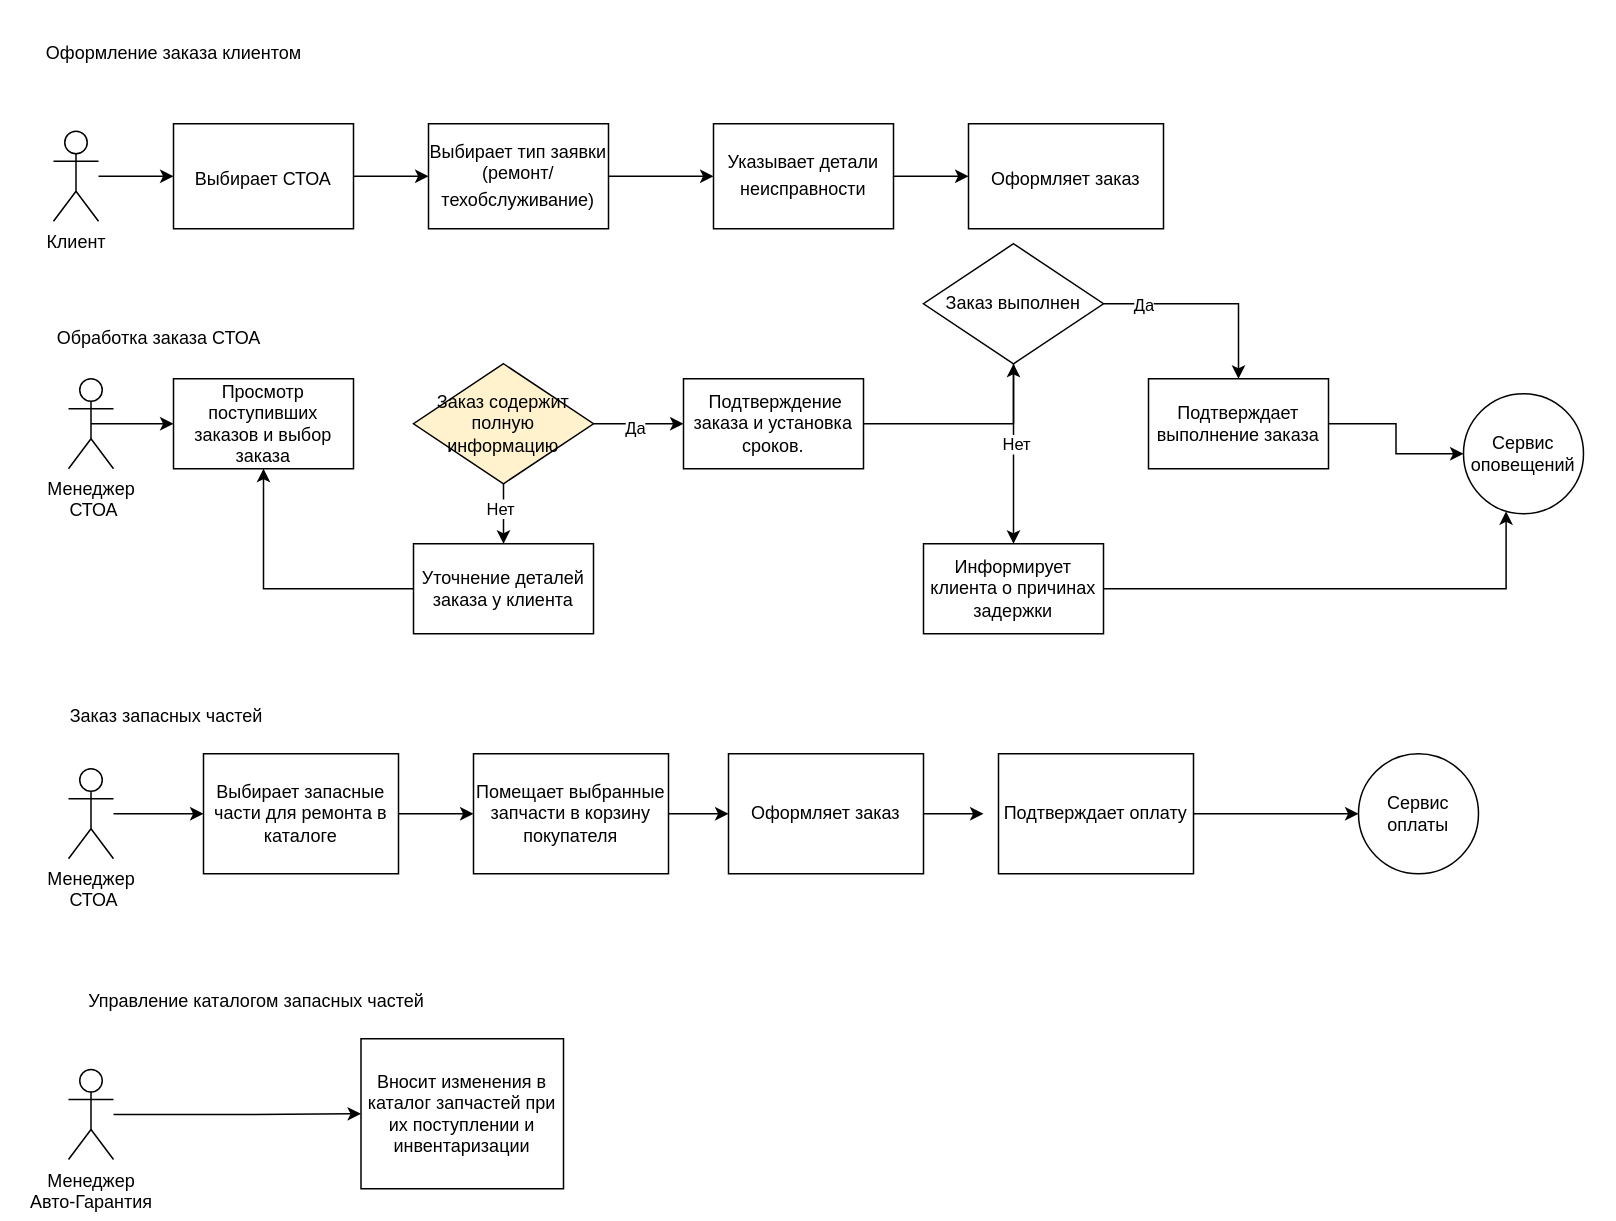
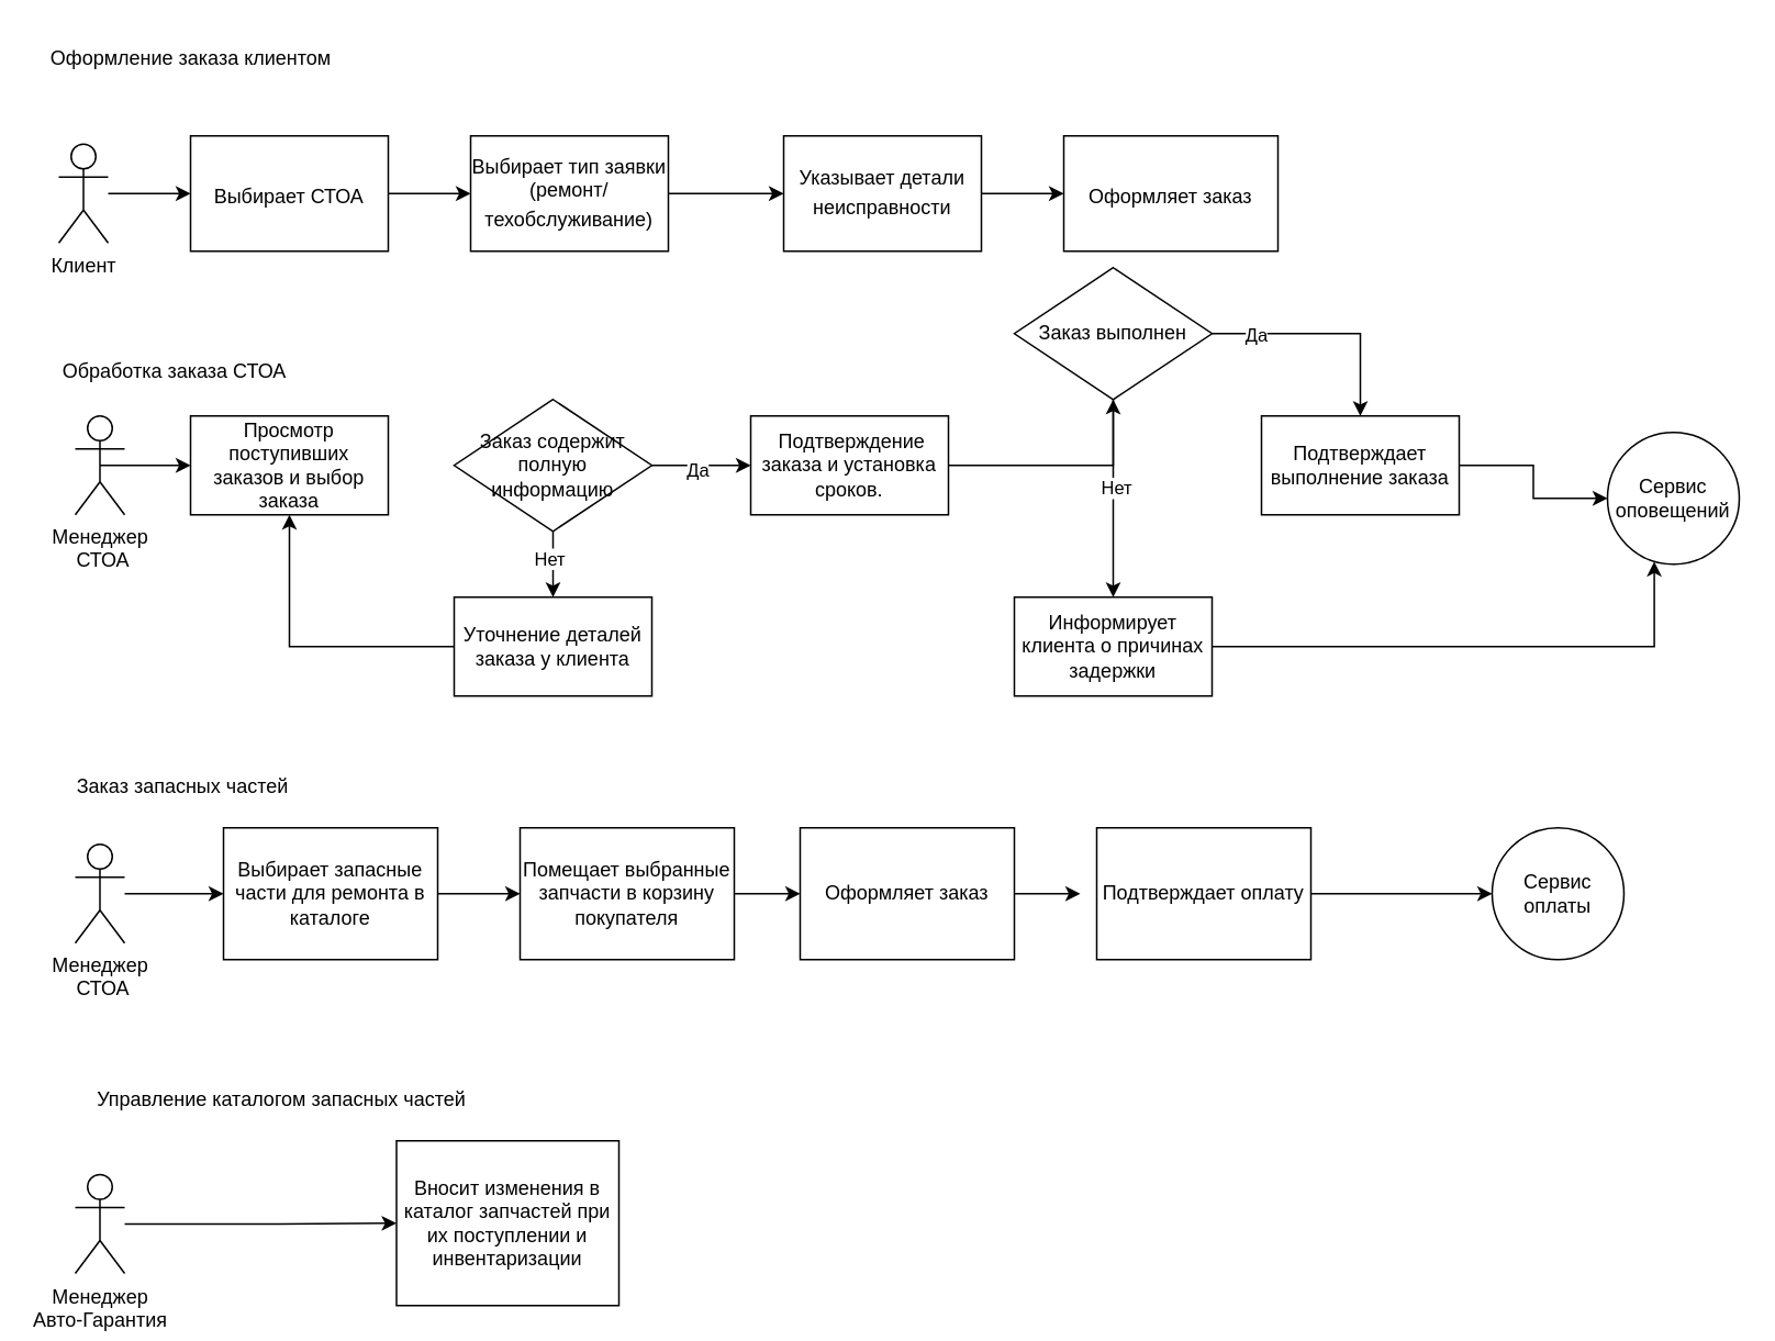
  <mxCell id="0" />
  <mxCell id="1" parent="0" />
  <mxCell id="2" value="Оформление заказа клиентом" style="text;html=1;align=center;verticalAlign=middle;resizable=0;points=[];autosize=1;strokeColor=none;fillColor=none;" parent="1" vertex="1"><mxGeometry x="20" y="20" width="190" height="30" as="geometry" /></mxCell>
  <mxCell id="3" value="" style="edgeStyle=orthogonalEdgeStyle;rounded=0;orthogonalLoop=1;jettySize=auto;html=1;" edge="1" parent="1" source="4" target="6"><mxGeometry relative="1" as="geometry" /></mxCell>
  <mxCell id="4" value="&lt;div style=&quot;text-align: left;&quot;&gt;Выбирает СТОА&lt;font face=&quot;Söhne, ui-sans-serif, system-ui, -apple-system, Segoe UI, Roboto, Ubuntu, Cantarell, Noto Sans, sans-serif, Helvetica Neue, Arial, Apple Color Emoji, Segoe UI Emoji, Segoe UI Symbol, Noto Color Emoji&quot; color=&quot;#374151&quot;&gt;&lt;span style=&quot;font-size: 16px;&quot;&gt;&lt;br&gt;&lt;/span&gt;&lt;/font&gt;&lt;/div&gt;" style="whiteSpace=wrap;html=1;" parent="1" vertex="1"><mxGeometry x="115" y="82" width="120" height="70" as="geometry" /></mxCell>
  <mxCell id="5" style="edgeStyle=orthogonalEdgeStyle;rounded=0;orthogonalLoop=1;jettySize=auto;html=1;exitX=1;exitY=0.5;exitDx=0;exitDy=0;entryX=0;entryY=0.5;entryDx=0;entryDy=0;" edge="1" parent="1" source="6" target="8"><mxGeometry relative="1" as="geometry" /></mxCell>
  <mxCell id="6" value="&lt;div style=&quot;&quot;&gt;Выбирает тип заявки (ремонт/техобслуживание)&lt;font face=&quot;Söhne, ui-sans-serif, system-ui, -apple-system, Segoe UI, Roboto, Ubuntu, Cantarell, Noto Sans, sans-serif, Helvetica Neue, Arial, Apple Color Emoji, Segoe UI Emoji, Segoe UI Symbol, Noto Color Emoji&quot; color=&quot;#374151&quot;&gt;&lt;span style=&quot;font-size: 16px;&quot;&gt;&lt;br&gt;&lt;/span&gt;&lt;/font&gt;&lt;/div&gt;" style="whiteSpace=wrap;html=1;align=center;" parent="1" vertex="1"><mxGeometry x="285" y="82" width="120" height="70" as="geometry" /></mxCell>
  <mxCell id="7" style="edgeStyle=orthogonalEdgeStyle;rounded=0;orthogonalLoop=1;jettySize=auto;html=1;exitX=1;exitY=0.5;exitDx=0;exitDy=0;" edge="1" parent="1" source="8" target="9"><mxGeometry relative="1" as="geometry" /></mxCell>
  <mxCell id="8" value="&lt;div style=&quot;&quot;&gt;Указывает детали неисправности&lt;font face=&quot;Söhne, ui-sans-serif, system-ui, -apple-system, Segoe UI, Roboto, Ubuntu, Cantarell, Noto Sans, sans-serif, Helvetica Neue, Arial, Apple Color Emoji, Segoe UI Emoji, Segoe UI Symbol, Noto Color Emoji&quot; color=&quot;#374151&quot;&gt;&lt;span style=&quot;font-size: 16px;&quot;&gt;&lt;br&gt;&lt;/span&gt;&lt;/font&gt;&lt;/div&gt;" style="whiteSpace=wrap;html=1;align=center;" parent="1" vertex="1"><mxGeometry x="475" y="82" width="120" height="70" as="geometry" /></mxCell>
  <mxCell id="9" value="&lt;div style=&quot;text-align: left;&quot;&gt;Оформляет заказ&lt;font face=&quot;Söhne, ui-sans-serif, system-ui, -apple-system, Segoe UI, Roboto, Ubuntu, Cantarell, Noto Sans, sans-serif, Helvetica Neue, Arial, Apple Color Emoji, Segoe UI Emoji, Segoe UI Symbol, Noto Color Emoji&quot; color=&quot;#374151&quot;&gt;&lt;span style=&quot;font-size: 16px;&quot;&gt;&lt;br&gt;&lt;/span&gt;&lt;/font&gt;&lt;/div&gt;" style="whiteSpace=wrap;html=1;" parent="1" vertex="1"><mxGeometry x="645" y="82" width="130" height="70" as="geometry" /></mxCell>
  <mxCell id="10" value="Обработка заказа СТОА" style="text;html=1;align=center;verticalAlign=middle;resizable=0;points=[];autosize=1;strokeColor=none;fillColor=none;" parent="1" vertex="1"><mxGeometry x="25" y="210" width="160" height="30" as="geometry" /></mxCell>
  <mxCell id="11" value="Просмотр поступивших заказов и выбор заказа" style="whiteSpace=wrap;html=1;" parent="1" vertex="1"><mxGeometry x="115" y="252" width="120" height="60" as="geometry" /></mxCell>
  <mxCell id="12" value="" style="edgeStyle=orthogonalEdgeStyle;rounded=0;orthogonalLoop=1;jettySize=auto;html=1;" edge="1" parent="1" source="13" target="40"><mxGeometry relative="1" as="geometry" /></mxCell>
  <mxCell id="13" value="&amp;nbsp;Подтверждение заказа и установка сроков." style="whiteSpace=wrap;html=1;" parent="1" vertex="1"><mxGeometry x="455" y="252" width="120" height="60" as="geometry" /></mxCell>
  <mxCell id="14" value="" style="edgeStyle=orthogonalEdgeStyle;rounded=0;orthogonalLoop=1;jettySize=auto;html=1;" edge="1" parent="1" source="15" target="41"><mxGeometry relative="1" as="geometry" /></mxCell>
  <mxCell id="15" value="Подтверждает выполнение заказа" style="whiteSpace=wrap;html=1;" parent="1" vertex="1"><mxGeometry x="765" y="252" width="120" height="60" as="geometry" /></mxCell>
  <mxCell id="16" value="Заказ запасных частей" style="text;html=1;align=center;verticalAlign=middle;resizable=0;points=[];autosize=1;strokeColor=none;fillColor=none;" parent="1" vertex="1"><mxGeometry x="35" y="462" width="150" height="30" as="geometry" /></mxCell>
  <mxCell id="17" style="edgeStyle=orthogonalEdgeStyle;rounded=0;orthogonalLoop=1;jettySize=auto;html=1;exitX=1;exitY=0.5;exitDx=0;exitDy=0;entryX=0;entryY=0.5;entryDx=0;entryDy=0;" edge="1" parent="1" source="18" target="20"><mxGeometry relative="1" as="geometry" /></mxCell>
  <mxCell id="18" value="Выбирает запасные части для ремонта в каталоге" style="rounded=0;whiteSpace=wrap;html=1;" parent="1" vertex="1"><mxGeometry x="135" y="502" width="130" height="80" as="geometry" /></mxCell>
  <mxCell id="19" style="edgeStyle=orthogonalEdgeStyle;rounded=0;orthogonalLoop=1;jettySize=auto;html=1;exitX=1;exitY=0.5;exitDx=0;exitDy=0;entryX=0;entryY=0.5;entryDx=0;entryDy=0;" edge="1" parent="1" source="20" target="22"><mxGeometry relative="1" as="geometry" /></mxCell>
  <mxCell id="20" value="Помещает выбранные запчасти в корзину покупателя" style="rounded=0;whiteSpace=wrap;html=1;" parent="1" vertex="1"><mxGeometry x="315" y="502" width="130" height="80" as="geometry" /></mxCell>
  <mxCell id="21" style="edgeStyle=orthogonalEdgeStyle;rounded=0;orthogonalLoop=1;jettySize=auto;html=1;exitX=1;exitY=0.5;exitDx=0;exitDy=0;" edge="1" parent="1" source="22"><mxGeometry relative="1" as="geometry"><mxPoint x="655" y="542" as="targetPoint" /></mxGeometry></mxCell>
  <mxCell id="22" value="Оформляет заказ" style="rounded=0;whiteSpace=wrap;html=1;" parent="1" vertex="1"><mxGeometry x="485" y="502" width="130" height="80" as="geometry" /></mxCell>
  <mxCell id="23" value="Управление каталогом запасных частей" style="text;html=1;align=center;verticalAlign=middle;resizable=0;points=[];autosize=1;strokeColor=none;fillColor=none;" parent="1" vertex="1"><mxGeometry x="45" y="652" width="250" height="30" as="geometry" /></mxCell>
  <mxCell id="24" value="Вносит изменения в каталог запчастей при их поступлении и инвентаризации" style="whiteSpace=wrap;html=1;" parent="1" vertex="1"><mxGeometry x="240" y="692" width="135" height="100" as="geometry" /></mxCell>
  <mxCell id="25" value="" style="edgeStyle=orthogonalEdgeStyle;rounded=0;orthogonalLoop=1;jettySize=auto;html=1;" edge="1" parent="1" source="26" target="4"><mxGeometry relative="1" as="geometry" /></mxCell>
  <mxCell id="26" value="Клиент" style="shape=umlActor;verticalLabelPosition=bottom;verticalAlign=top;html=1;outlineConnect=0;" vertex="1" parent="1"><mxGeometry x="35" y="87" width="30" height="60" as="geometry" /></mxCell>
  <mxCell id="27" style="edgeStyle=orthogonalEdgeStyle;rounded=0;orthogonalLoop=1;jettySize=auto;html=1;exitX=0.5;exitY=0.5;exitDx=0;exitDy=0;exitPerimeter=0;entryX=0;entryY=0.5;entryDx=0;entryDy=0;" edge="1" parent="1" source="28" target="11"><mxGeometry relative="1" as="geometry" /></mxCell>
  <mxCell id="28" value="Менеджер&lt;br&gt;&amp;nbsp;СТОА" style="shape=umlActor;verticalLabelPosition=bottom;verticalAlign=top;html=1;outlineConnect=0;" vertex="1" parent="1"><mxGeometry x="45" y="252" width="30" height="60" as="geometry" /></mxCell>
  <mxCell id="29" value="" style="edgeStyle=orthogonalEdgeStyle;rounded=0;orthogonalLoop=1;jettySize=auto;html=1;" edge="1" parent="1" source="33" target="13"><mxGeometry relative="1" as="geometry" /></mxCell>
  <mxCell id="30" value="Да" style="edgeLabel;html=1;align=center;verticalAlign=middle;resizable=0;points=[];" vertex="1" connectable="0" parent="29"><mxGeometry x="-0.093" y="-2" relative="1" as="geometry"><mxPoint as="offset" /></mxGeometry></mxCell>
  <mxCell id="31" value="" style="edgeStyle=orthogonalEdgeStyle;rounded=0;orthogonalLoop=1;jettySize=auto;html=1;" edge="1" parent="1" source="33" target="35"><mxGeometry relative="1" as="geometry" /></mxCell>
  <mxCell id="32" value="Нет" style="edgeLabel;html=1;align=center;verticalAlign=middle;resizable=0;points=[];" vertex="1" connectable="0" parent="31"><mxGeometry x="-0.21" y="-3" relative="1" as="geometry"><mxPoint as="offset" /></mxGeometry></mxCell>
- <mxCell id="33" value="Заказ содержит полную информацию" style="rhombus;whiteSpace=wrap;html=1;fillColor=#fff2cc;" vertex="1" parent="1"><mxGeometry x="275" y="242" width="120" height="80" as="geometry" /></mxCell>
+ <mxCell id="33" value="Заказ содержит полную информацию" style="rhombus;whiteSpace=wrap;html=1;" vertex="1" parent="1"><mxGeometry x="275" y="242" width="120" height="80" as="geometry" /></mxCell>
  <mxCell id="34" value="" style="edgeStyle=orthogonalEdgeStyle;rounded=0;orthogonalLoop=1;jettySize=auto;html=1;entryX=0.5;entryY=1;entryDx=0;entryDy=0;" edge="1" parent="1" source="35" target="11"><mxGeometry relative="1" as="geometry"><mxPoint x="195" y="392" as="targetPoint" /></mxGeometry></mxCell>
  <mxCell id="35" value="Уточнение деталей заказа у клиента" style="whiteSpace=wrap;html=1;" vertex="1" parent="1"><mxGeometry x="275" y="362" width="120" height="60" as="geometry" /></mxCell>
  <mxCell id="36" style="edgeStyle=orthogonalEdgeStyle;rounded=0;orthogonalLoop=1;jettySize=auto;html=1;exitX=1;exitY=0.5;exitDx=0;exitDy=0;" edge="1" parent="1" source="40" target="15"><mxGeometry relative="1" as="geometry" /></mxCell>
  <mxCell id="37" value="Да" style="edgeLabel;html=1;align=center;verticalAlign=middle;resizable=0;points=[];" vertex="1" connectable="0" parent="36"><mxGeometry x="-0.632" relative="1" as="geometry"><mxPoint as="offset" /></mxGeometry></mxCell>
  <mxCell id="38" style="edgeStyle=orthogonalEdgeStyle;rounded=0;orthogonalLoop=1;jettySize=auto;html=1;exitX=0.5;exitY=1;exitDx=0;exitDy=0;entryX=0.5;entryY=0;entryDx=0;entryDy=0;" edge="1" parent="1" source="40" target="42"><mxGeometry relative="1" as="geometry" /></mxCell>
  <mxCell id="39" value="Нет" style="edgeLabel;html=1;align=center;verticalAlign=middle;resizable=0;points=[];" vertex="1" connectable="0" parent="38"><mxGeometry x="-0.11" y="1" relative="1" as="geometry"><mxPoint as="offset" /></mxGeometry></mxCell>
  <mxCell id="40" value="Заказ выполнен" style="rhombus;whiteSpace=wrap;html=1;" vertex="1" parent="1"><mxGeometry x="615" y="162" width="120" height="80" as="geometry" /></mxCell>
  <mxCell id="41" value="Сервис оповещений" style="ellipse;whiteSpace=wrap;html=1;" vertex="1" parent="1"><mxGeometry x="975" y="262" width="80" height="80" as="geometry" /></mxCell>
  <mxCell id="42" value="Информирует клиента о причинах задержки" style="whiteSpace=wrap;html=1;" vertex="1" parent="1"><mxGeometry x="615" y="362" width="120" height="60" as="geometry" /></mxCell>
  <mxCell id="43" style="edgeStyle=orthogonalEdgeStyle;rounded=0;orthogonalLoop=1;jettySize=auto;html=1;exitX=1;exitY=0.5;exitDx=0;exitDy=0;entryX=0.355;entryY=0.98;entryDx=0;entryDy=0;entryPerimeter=0;" edge="1" parent="1" source="42" target="41"><mxGeometry relative="1" as="geometry" /></mxCell>
  <mxCell id="44" style="edgeStyle=orthogonalEdgeStyle;rounded=0;orthogonalLoop=1;jettySize=auto;html=1;" edge="1" parent="1" source="45" target="18"><mxGeometry relative="1" as="geometry" /></mxCell>
  <mxCell id="45" value="Менеджер&lt;br&gt;&amp;nbsp;СТОА" style="shape=umlActor;verticalLabelPosition=bottom;verticalAlign=top;html=1;outlineConnect=0;" vertex="1" parent="1"><mxGeometry x="45" y="512" width="30" height="60" as="geometry" /></mxCell>
  <mxCell id="46" style="edgeStyle=orthogonalEdgeStyle;rounded=0;orthogonalLoop=1;jettySize=auto;html=1;exitX=1;exitY=0.5;exitDx=0;exitDy=0;entryX=0;entryY=0.5;entryDx=0;entryDy=0;" edge="1" parent="1" source="47" target="48"><mxGeometry relative="1" as="geometry" /></mxCell>
  <mxCell id="47" value="Подтверждает оплату" style="rounded=0;whiteSpace=wrap;html=1;" vertex="1" parent="1"><mxGeometry x="665" y="502" width="130" height="80" as="geometry" /></mxCell>
  <mxCell id="48" value="Сервис оплаты" style="ellipse;whiteSpace=wrap;html=1;" vertex="1" parent="1"><mxGeometry x="905" y="502" width="80" height="80" as="geometry" /></mxCell>
  <mxCell id="49" style="edgeStyle=orthogonalEdgeStyle;rounded=0;orthogonalLoop=1;jettySize=auto;html=1;entryX=0;entryY=0.5;entryDx=0;entryDy=0;" edge="1" parent="1" source="50" target="24"><mxGeometry relative="1" as="geometry" /></mxCell>
  <mxCell id="50" value="Менеджер&lt;br&gt;Авто-Гарантия" style="shape=umlActor;verticalLabelPosition=bottom;verticalAlign=top;html=1;outlineConnect=0;" vertex="1" parent="1"><mxGeometry x="45" y="712.5" width="30" height="60" as="geometry" /></mxCell>
